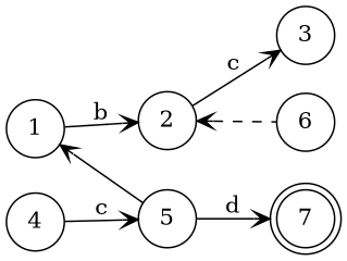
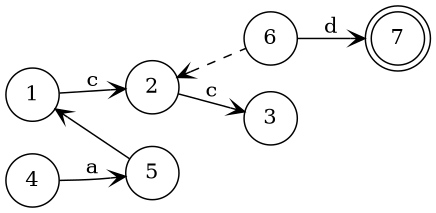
  digraph {
    rankdir=LR
    node [shape=circle]
    edge [arrowhead=vee]
    7 [shape=doublecircle]
    1
    5
    2
    6
    3
    4
    subgraph sub_1 {
      7
    }
    subgraph sub_2 {
      1
      5
      2
      6
    }
    subgraph sub_3 {
      7
      1
      5
      2
      6
      3
      4
    }
    1 -> 5 [arrowtail=vee dir=back style=solid arrowhead=""]
-   1 -> 2 [label=b]
+   1 -> 2 [label=c]
    2 -> 6 [arrowtail=vee dir=back style=dashed arrowhead=""]
    2 -> 3 [label=c]
-   5 -> 7 [label=d]
-   4 -> 5 [label=c]
+   6 -> 7 [label=d]
+   4 -> 5 [label=a]
  }
